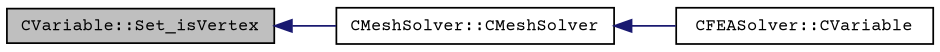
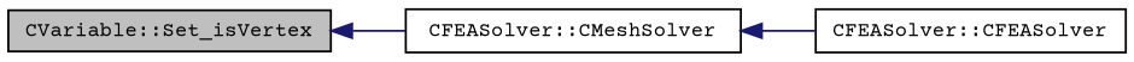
  digraph {
    fontname="Courier Prime"
    rankdir=LR
    node [color=black fillcolor=white fontname="Courier Prime" fontsize=10 shape=record style=filled]
    edge [color=midnightblue dir=back fontname="Courier Prime" fontsize=10 labelfontname=Helvetica labelfontsize=10 style=solid]
    n1 [fillcolor=grey75 fontcolor=black height=0.2 label="CVariable::Set_isVertex" width=0.4]
-   n2 [height=0.2 label="CMeshSolver::CMeshSolver" width=0.4]
-   n3 [height=0.2 label="CFEASolver::CVariable" width=0.4]
+   n2 [height=0.2 label="CFEASolver::CMeshSolver" width=0.4]
+   n3 [height=0.2 label="CFEASolver::CFEASolver" width=0.4]
    n1 -> n2
    n2 -> n3
  }
